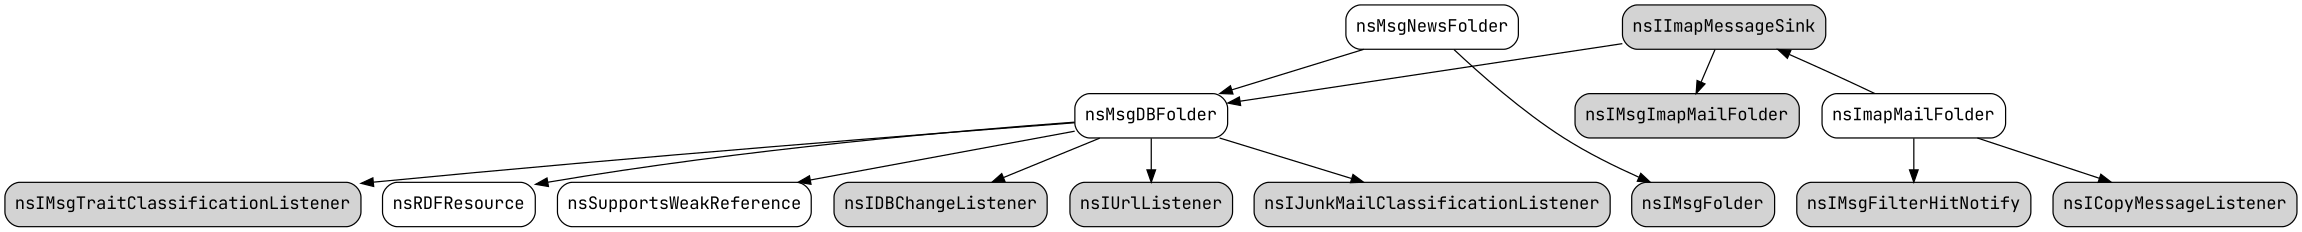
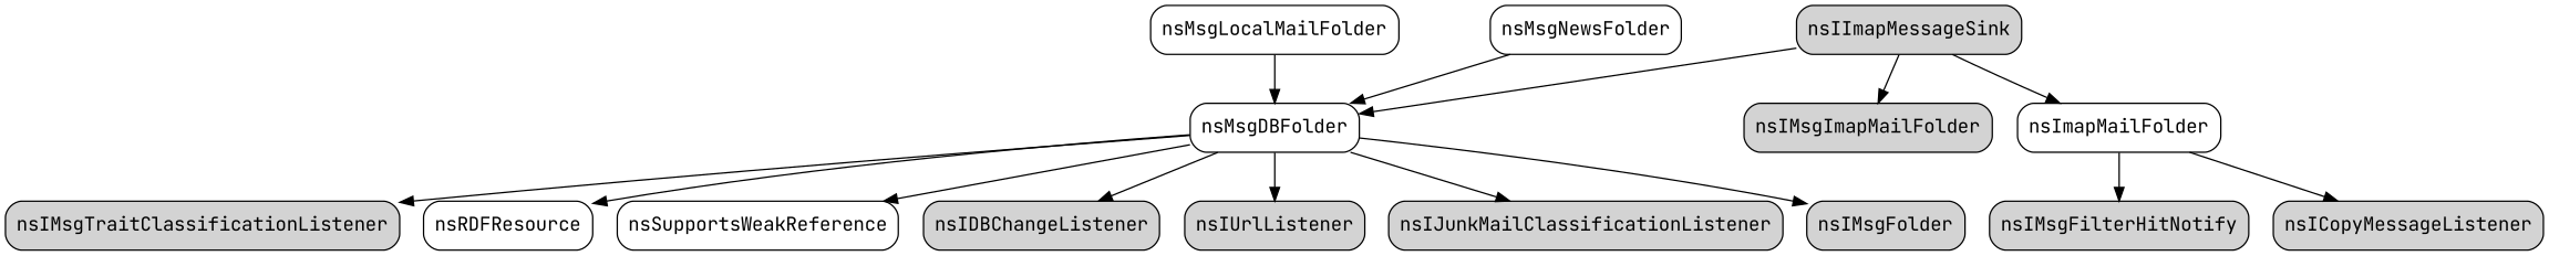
  digraph {
    fontname="JetBrains Mono"
    node [fillcolor=lightgrey fontname="JetBrains Mono" shape=box style="rounded,filled"]
    edge [fontname="JetBrains Mono"]
    nsIImapMessageSink
    nsIMsgImapMailFolder
    nsMsgDBFolder [fillcolor=none]
    nsIMsgFolder
    nsIDBChangeListener
    nsIUrlListener
    nsIJunkMailClassificationListener
    nsIMsgTraitClassificationListener
    nsRDFResource [fillcolor=none]
    nsSupportsWeakReference [fillcolor=none]
+   nsMsgLocalMailFolder [fillcolor=none]
    nsImapMailFolder [fillcolor=none]
    nsICopyMessageListener
    nsIMsgFilterHitNotify
    nsMsgNewsFolder [fillcolor=none]
    nsIImapMessageSink -> nsIMsgImapMailFolder
    nsIImapMessageSink -> nsMsgDBFolder
-   nsMsgNewsFolder -> nsIMsgFolder
+   nsMsgDBFolder -> nsIMsgFolder
    nsMsgDBFolder -> nsIDBChangeListener
    nsMsgDBFolder -> nsIUrlListener
    nsMsgDBFolder -> nsIJunkMailClassificationListener
    nsMsgDBFolder -> nsIMsgTraitClassificationListener
    nsMsgDBFolder -> nsRDFResource
    nsMsgDBFolder -> nsSupportsWeakReference
-   nsImapMailFolder -> nsIImapMessageSink
+   nsMsgLocalMailFolder -> nsMsgDBFolder
+   nsIImapMessageSink -> nsImapMailFolder
    nsImapMailFolder -> nsICopyMessageListener
    nsImapMailFolder -> nsIMsgFilterHitNotify
    nsMsgNewsFolder -> nsMsgDBFolder
  }
